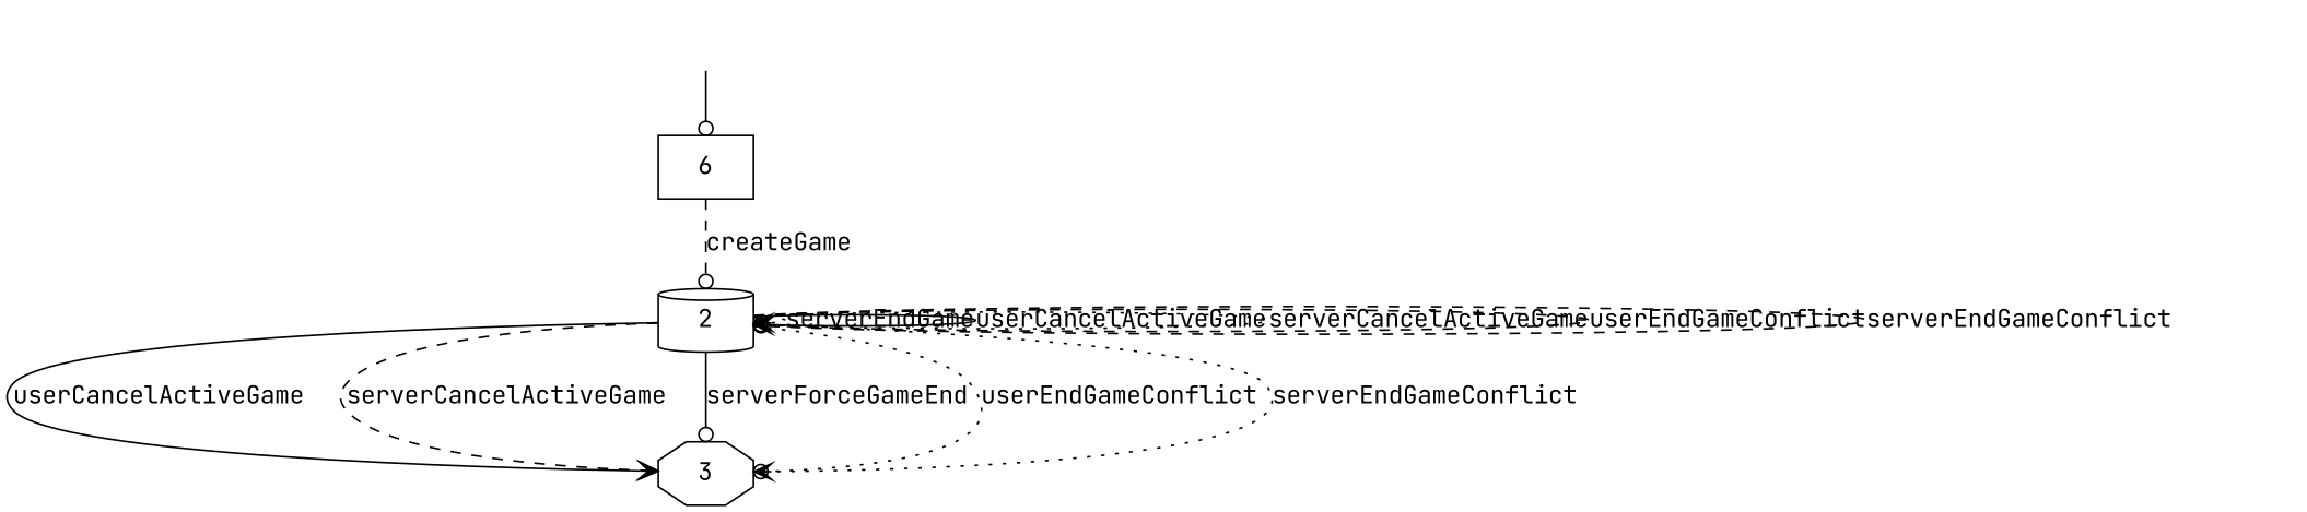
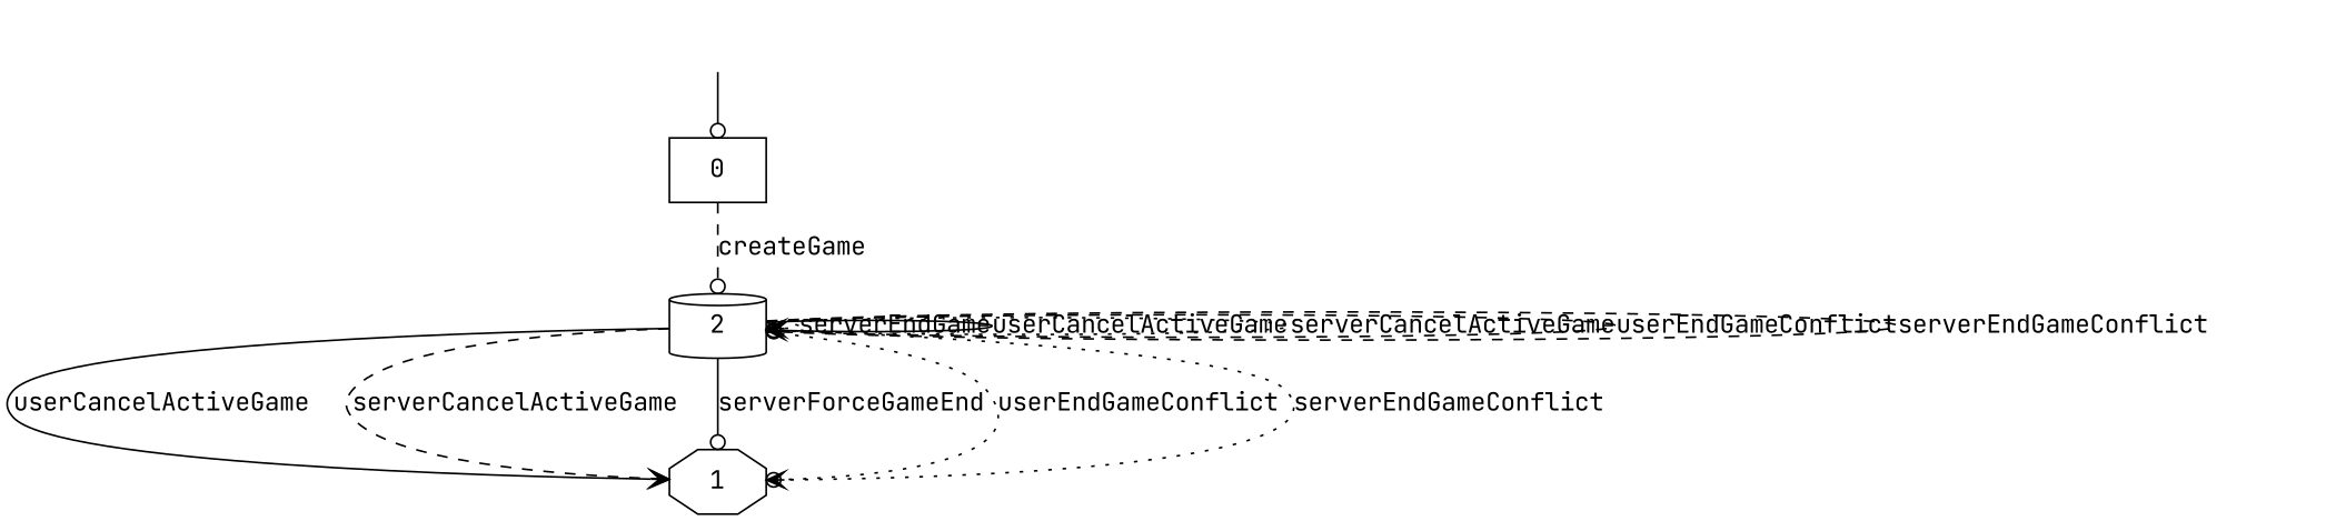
  digraph {
    fontname="JetBrains Mono"
    rankdir=TB
    node [fontname="JetBrains Mono"]
    edge [arrowhead=odot fontname="JetBrains Mono" style=solid]
    "" [shape=plaintext]
-   n2 [label=6 shape=box]
+   n2 [label=0 shape=box]
    n3 [label=2 shape=cylinder]
-   n4 [label=3 shape=octagon]
+   n4 [label=1 shape=octagon]
    "" -> n2
    n2 -> n3 [label=createGame style=dashed]
    n3 -> n3 [arrowhead=vee label=serverEndGame style=dotted]
    n3 -> n3 [label=userCancelActiveGame]
    n3 -> n3 [arrowhead=vee label=serverCancelActiveGame style=dotted]
    n3 -> n3 [label=userEndGameConflict style=dashed]
    n3 -> n3 [label=serverEndGameConflict style=dashed]
    n3 -> n4 [arrowhead=vee label=userCancelActiveGame]
    n3 -> n4 [arrowhead=vee label=serverCancelActiveGame style=dashed]
    n3 -> n4 [label=serverForceGameEnd]
    n3 -> n4 [label=userEndGameConflict style=dotted]
    n3 -> n4 [arrowhead=vee label=serverEndGameConflict style=dotted]
  }
